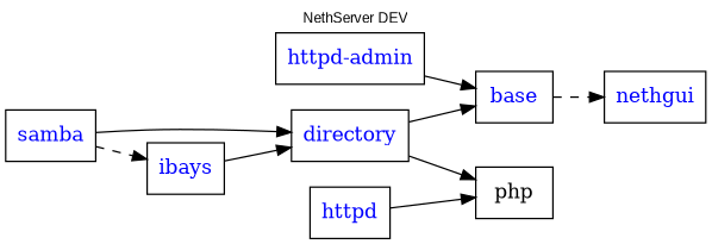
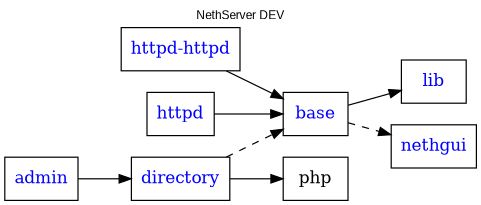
  digraph {
    compound=true
    concentrate=true
    fontname=Arial
    fontsize=10.0
    label="NethServer DEV"
    labelloc=t
    rankdir=LR
    node [fontcolor=blue shape=rect]
-   n1 [label="httpd-admin"]
+   n1 [label="httpd-httpd"]
    base
+   lib
    nethgui
    php [fontcolor=""]
    directory
-   samba
-   ibays
+   samba [label=admin]
    httpd
    n1 -> base
+   base -> lib
    base -> nethgui [style=dashed]
-   directory -> base
+   directory -> base [style=dashed]
    directory -> php
    samba -> directory
-   samba -> ibays [style=dashed]
-   ibays -> directory
-   httpd -> php
+   httpd -> base
  }
